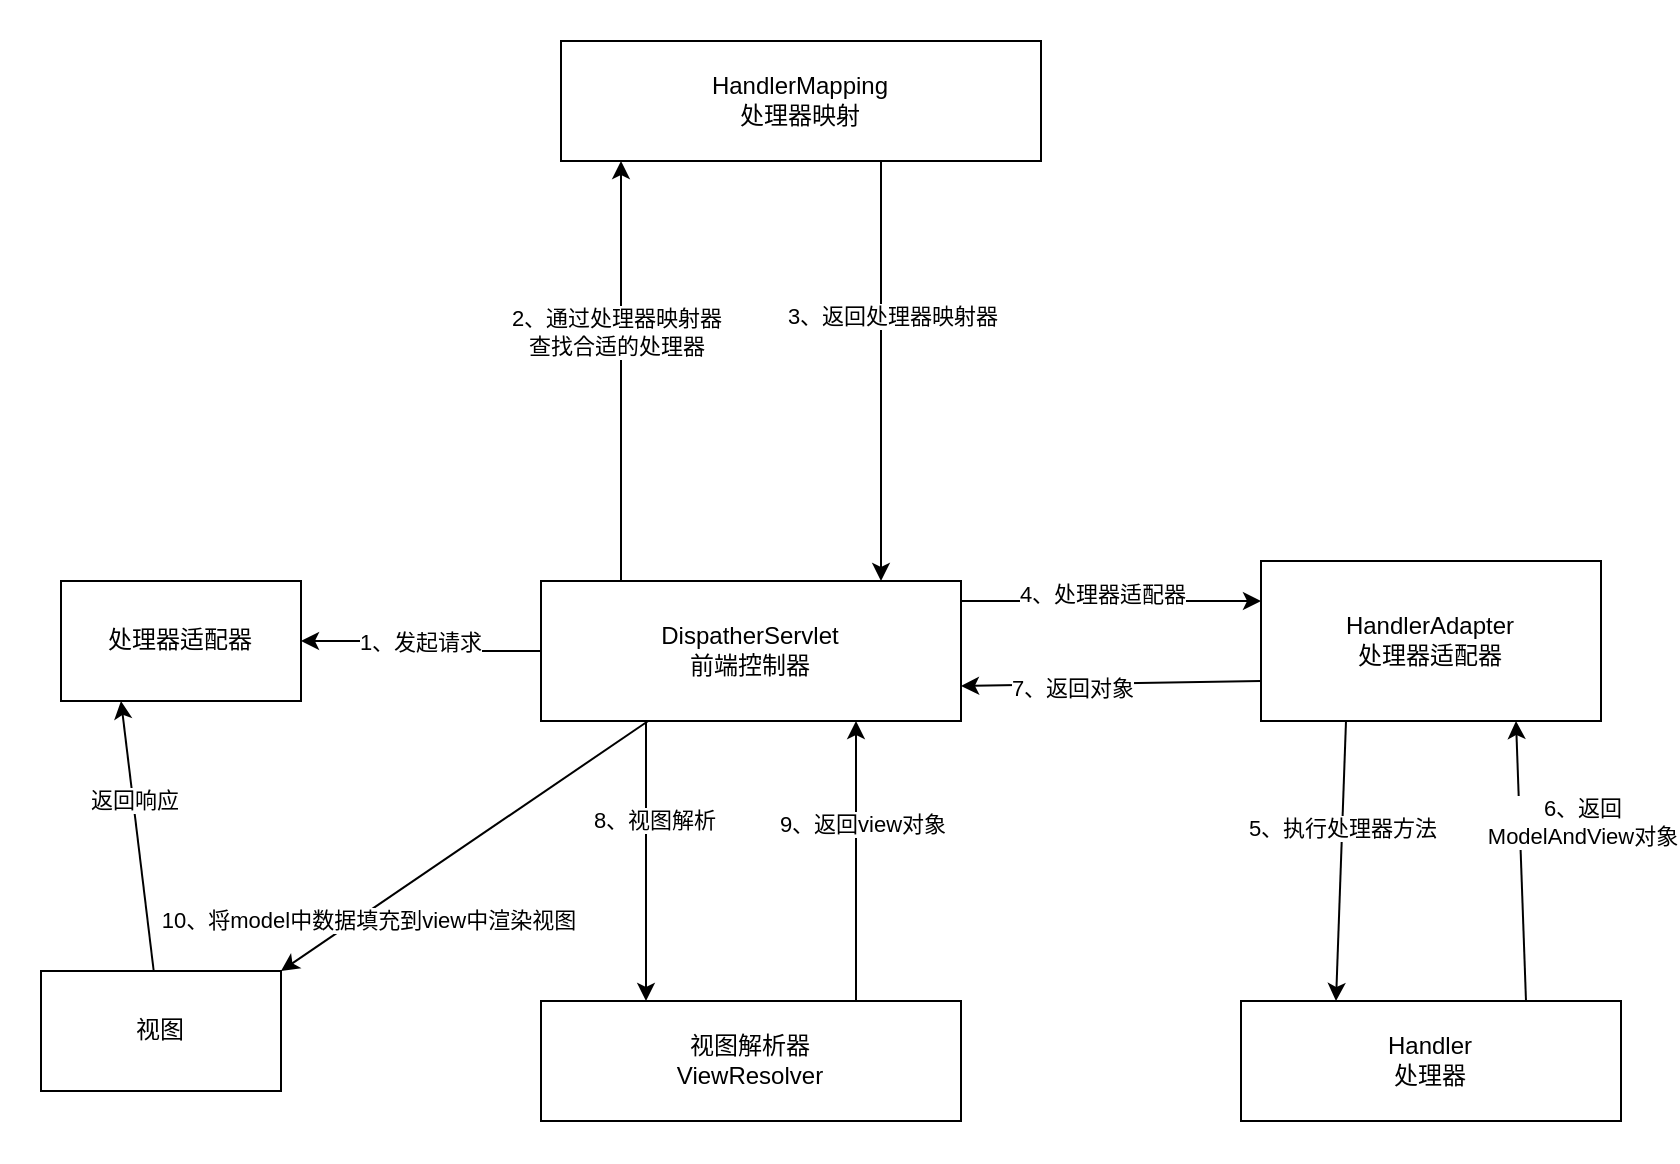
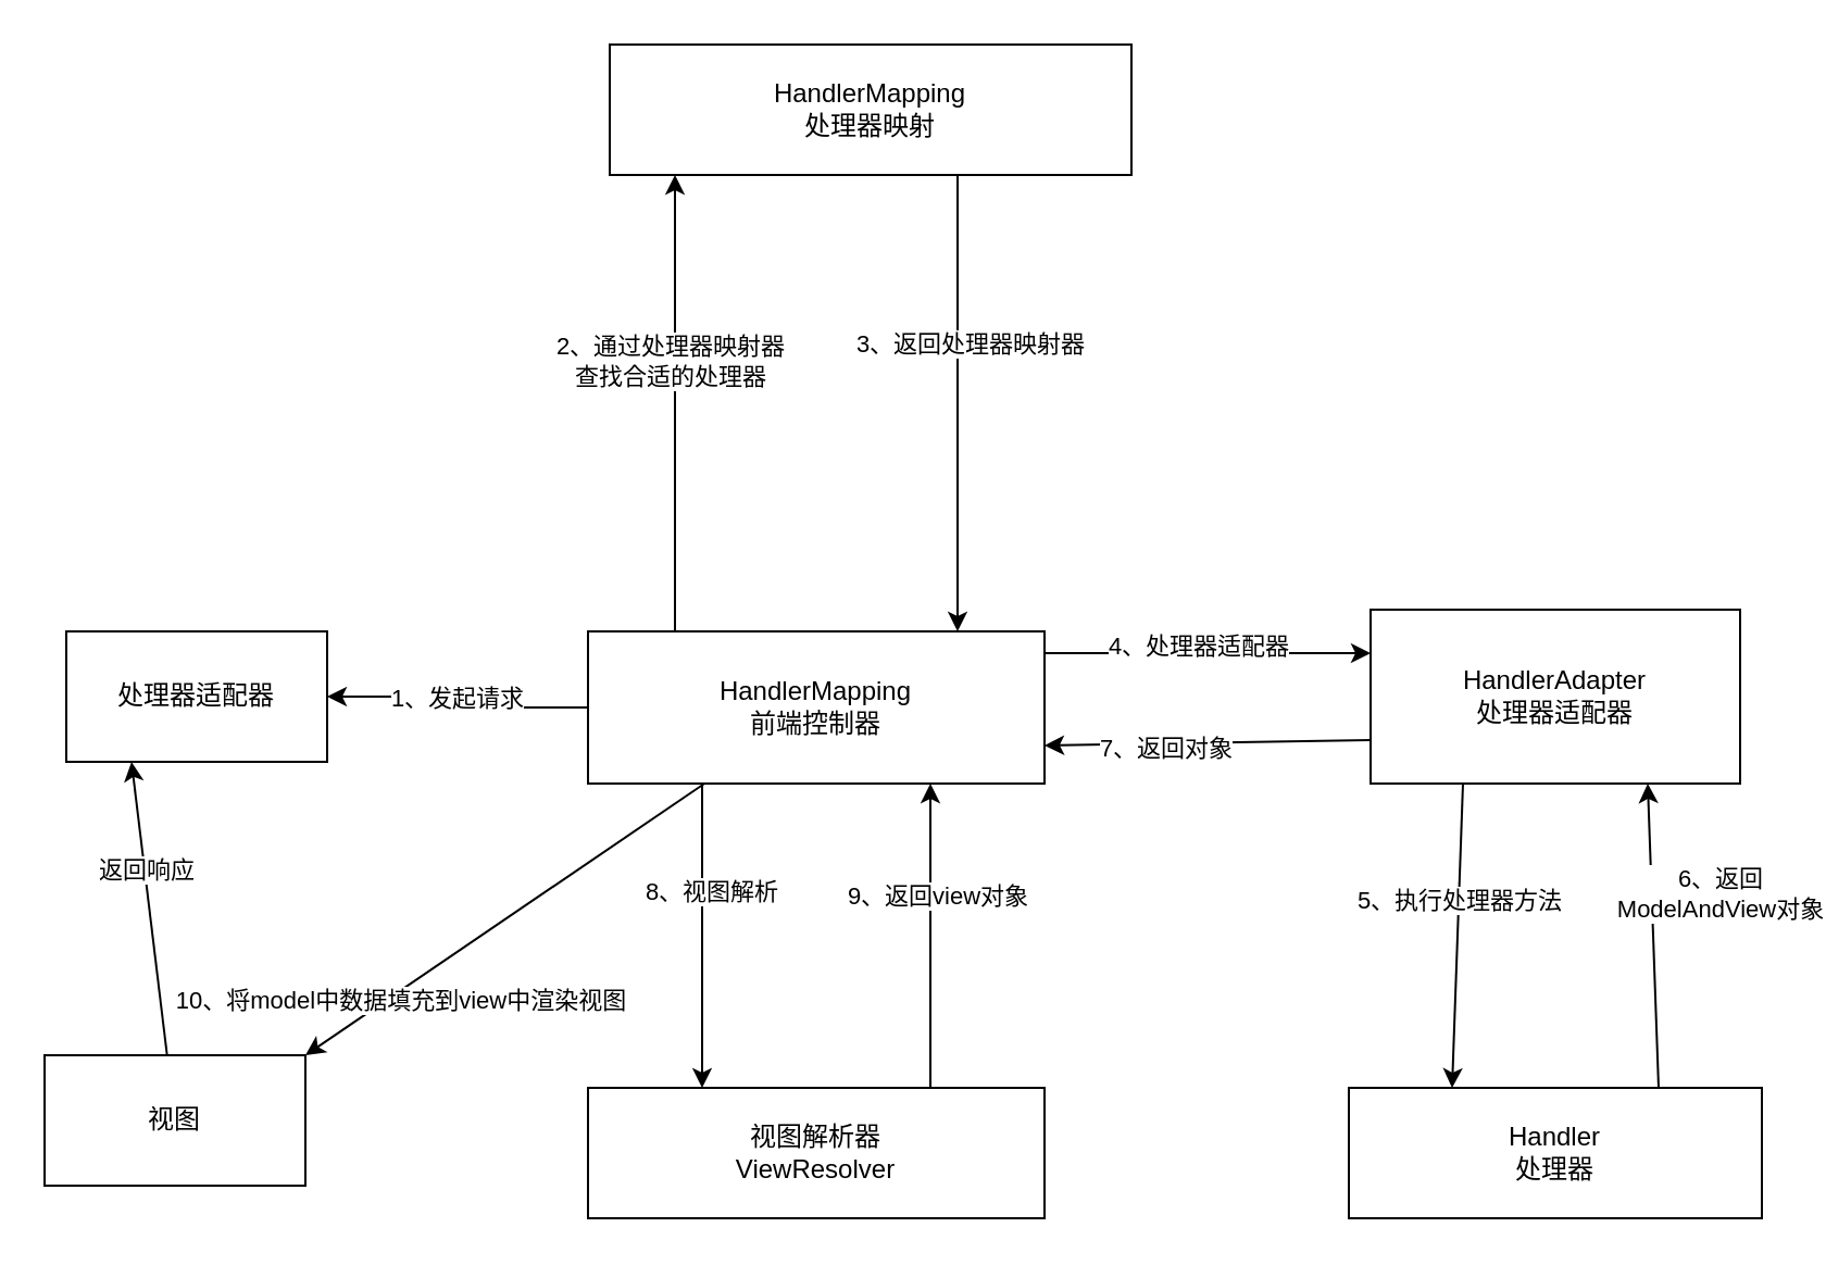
  <mxCell id="0" />
  <mxCell id="1" parent="0" />
  <mxCell id="2" value="" style="edgeStyle=orthogonalEdgeStyle;rounded=0;orthogonalLoop=1;jettySize=auto;html=1;" edge="1" parent="1" source="12" target="15"><mxGeometry relative="1" as="geometry"><Array as="points"><mxPoint x="310" y="250" /><mxPoint x="310" y="250" /></Array></mxGeometry></mxCell>
  <mxCell id="3" value="2、通过处理器映射器&lt;br&gt;查找合适的处理器" style="edgeLabel;html=1;align=center;verticalAlign=middle;resizable=0;points=[];" vertex="1" connectable="0" parent="2"><mxGeometry x="0.188" y="3" relative="1" as="geometry"><mxPoint as="offset" /></mxGeometry></mxCell>
  <mxCell id="4" value="" style="edgeStyle=orthogonalEdgeStyle;rounded=0;orthogonalLoop=1;jettySize=auto;html=1;" edge="1" parent="1" source="12" target="20"><mxGeometry relative="1" as="geometry"><Array as="points"><mxPoint x="490" y="300" /><mxPoint x="490" y="300" /></Array></mxGeometry></mxCell>
  <mxCell id="5" value="4、处理器适配器" style="edgeLabel;html=1;align=center;verticalAlign=middle;resizable=0;points=[];" vertex="1" connectable="0" parent="4"><mxGeometry x="-0.351" y="4" relative="1" as="geometry"><mxPoint x="21" as="offset" /></mxGeometry></mxCell>
  <mxCell id="6" value="" style="edgeStyle=orthogonalEdgeStyle;rounded=0;orthogonalLoop=1;jettySize=auto;html=1;" edge="1" parent="1" source="12" target="24"><mxGeometry relative="1" as="geometry" /></mxCell>
  <mxCell id="7" value="1、发起请求" style="edgeLabel;html=1;align=center;verticalAlign=middle;resizable=0;points=[];" vertex="1" connectable="0" parent="6"><mxGeometry x="0.344" y="3" relative="1" as="geometry"><mxPoint x="18" y="-3" as="offset" /></mxGeometry></mxCell>
  <mxCell id="8" style="edgeStyle=none;rounded=0;orthogonalLoop=1;jettySize=auto;html=1;entryX=0.25;entryY=0;entryDx=0;entryDy=0;exitX=0.25;exitY=1;exitDx=0;exitDy=0;" edge="1" parent="1" source="12" target="27"><mxGeometry relative="1" as="geometry" /></mxCell>
  <mxCell id="9" value="8、视图解析" style="edgeLabel;html=1;align=center;verticalAlign=middle;resizable=0;points=[];" vertex="1" connectable="0" parent="8"><mxGeometry x="-0.3" y="4" relative="1" as="geometry"><mxPoint as="offset" /></mxGeometry></mxCell>
  <mxCell id="10" style="edgeStyle=none;rounded=0;orthogonalLoop=1;jettySize=auto;html=1;entryX=1;entryY=0;entryDx=0;entryDy=0;" edge="1" parent="1" source="12" target="30"><mxGeometry relative="1" as="geometry" /></mxCell>
  <mxCell id="11" value="10、将model中数据填充到view中渲染视图" style="edgeLabel;html=1;align=center;verticalAlign=middle;resizable=0;points=[];" vertex="1" connectable="0" parent="10"><mxGeometry x="0.542" y="3" relative="1" as="geometry"><mxPoint y="1" as="offset" /></mxGeometry></mxCell>
- <mxCell id="12" value="DispatherServlet&lt;br&gt;前端控制器" style="rounded=0;whiteSpace=wrap;html=1;" vertex="1" parent="1"><mxGeometry x="270" y="290" width="210" height="70" as="geometry" /></mxCell>
+ <mxCell id="12" value="HandlerMapping&lt;br&gt;前端控制器" style="rounded=0;whiteSpace=wrap;html=1;" vertex="1" parent="1"><mxGeometry x="270" y="290" width="210" height="70" as="geometry" /></mxCell>
  <mxCell id="13" style="edgeStyle=orthogonalEdgeStyle;rounded=0;orthogonalLoop=1;jettySize=auto;html=1;" edge="1" parent="1" source="15"><mxGeometry relative="1" as="geometry"><mxPoint x="440" y="290" as="targetPoint" /><Array as="points"><mxPoint x="440" y="290" /></Array></mxGeometry></mxCell>
  <mxCell id="14" value="3、返回处理器映射器" style="edgeLabel;html=1;align=center;verticalAlign=middle;resizable=0;points=[];" vertex="1" connectable="0" parent="13"><mxGeometry x="-0.267" y="-3" relative="1" as="geometry"><mxPoint x="8" as="offset" /></mxGeometry></mxCell>
  <mxCell id="15" value="HandlerMapping&lt;br&gt;处理器映射" style="whiteSpace=wrap;html=1;rounded=0;" vertex="1" parent="1"><mxGeometry x="280" y="20" width="240" height="60" as="geometry" /></mxCell>
  <mxCell id="16" style="rounded=0;orthogonalLoop=1;jettySize=auto;html=1;exitX=0;exitY=0.75;exitDx=0;exitDy=0;entryX=1;entryY=0.75;entryDx=0;entryDy=0;" edge="1" parent="1" source="20" target="12"><mxGeometry relative="1" as="geometry"><mxPoint x="450" y="335" as="targetPoint" /></mxGeometry></mxCell>
  <mxCell id="17" value="7、返回对象" style="edgeLabel;html=1;align=center;verticalAlign=middle;resizable=0;points=[];" vertex="1" connectable="0" parent="16"><mxGeometry x="0.272" y="2" relative="1" as="geometry"><mxPoint as="offset" /></mxGeometry></mxCell>
  <mxCell id="18" style="edgeStyle=none;rounded=0;orthogonalLoop=1;jettySize=auto;html=1;entryX=0.25;entryY=0;entryDx=0;entryDy=0;exitX=0.25;exitY=1;exitDx=0;exitDy=0;" edge="1" parent="1" source="20" target="23"><mxGeometry relative="1" as="geometry" /></mxCell>
  <mxCell id="19" value="5、执行处理器方法" style="edgeLabel;html=1;align=center;verticalAlign=middle;resizable=0;points=[];" vertex="1" connectable="0" parent="18"><mxGeometry x="-0.224" relative="1" as="geometry"><mxPoint as="offset" /></mxGeometry></mxCell>
  <mxCell id="20" value="HandlerAdapter&lt;br&gt;处理器适配器" style="whiteSpace=wrap;html=1;rounded=0;" vertex="1" parent="1"><mxGeometry x="630" y="280" width="170" height="80" as="geometry" /></mxCell>
  <mxCell id="21" style="edgeStyle=none;rounded=0;orthogonalLoop=1;jettySize=auto;html=1;entryX=0.75;entryY=1;entryDx=0;entryDy=0;exitX=0.75;exitY=0;exitDx=0;exitDy=0;" edge="1" parent="1" source="23" target="20"><mxGeometry relative="1" as="geometry" /></mxCell>
  <mxCell id="22" value="6、返回&lt;br&gt;ModelAndView对象" style="edgeLabel;html=1;align=center;verticalAlign=middle;resizable=0;points=[];" vertex="1" connectable="0" parent="21"><mxGeometry x="0.266" y="-2" relative="1" as="geometry"><mxPoint x="29" as="offset" /></mxGeometry></mxCell>
  <mxCell id="23" value="Handler&lt;br&gt;处理器" style="whiteSpace=wrap;html=1;rounded=0;" vertex="1" parent="1"><mxGeometry x="620" y="500" width="190" height="60" as="geometry" /></mxCell>
  <mxCell id="24" value="处理器适配器" style="whiteSpace=wrap;html=1;rounded=0;" vertex="1" parent="1"><mxGeometry x="30" y="290" width="120" height="60" as="geometry" /></mxCell>
  <mxCell id="25" style="edgeStyle=none;rounded=0;orthogonalLoop=1;jettySize=auto;html=1;entryX=0.75;entryY=1;entryDx=0;entryDy=0;exitX=0.75;exitY=0;exitDx=0;exitDy=0;" edge="1" parent="1" source="27" target="12"><mxGeometry relative="1" as="geometry" /></mxCell>
  <mxCell id="26" value="9、返回view对象" style="edgeLabel;html=1;align=center;verticalAlign=middle;resizable=0;points=[];" vertex="1" connectable="0" parent="25"><mxGeometry x="0.271" y="-3" relative="1" as="geometry"><mxPoint as="offset" /></mxGeometry></mxCell>
  <mxCell id="27" value="视图解析器&lt;br&gt;ViewResolver" style="whiteSpace=wrap;html=1;rounded=0;" vertex="1" parent="1"><mxGeometry x="270" y="500" width="210" height="60" as="geometry" /></mxCell>
  <mxCell id="28" style="edgeStyle=none;rounded=0;orthogonalLoop=1;jettySize=auto;html=1;entryX=0.25;entryY=1;entryDx=0;entryDy=0;" edge="1" parent="1" source="30" target="24"><mxGeometry relative="1" as="geometry" /></mxCell>
  <mxCell id="29" value="返回响应" style="edgeLabel;html=1;align=center;verticalAlign=middle;resizable=0;points=[];" vertex="1" connectable="0" parent="28"><mxGeometry x="0.258" relative="1" as="geometry"><mxPoint as="offset" /></mxGeometry></mxCell>
  <mxCell id="30" value="视图" style="whiteSpace=wrap;html=1;rounded=0;" vertex="1" parent="1"><mxGeometry x="20" y="485" width="120" height="60" as="geometry" /></mxCell>
